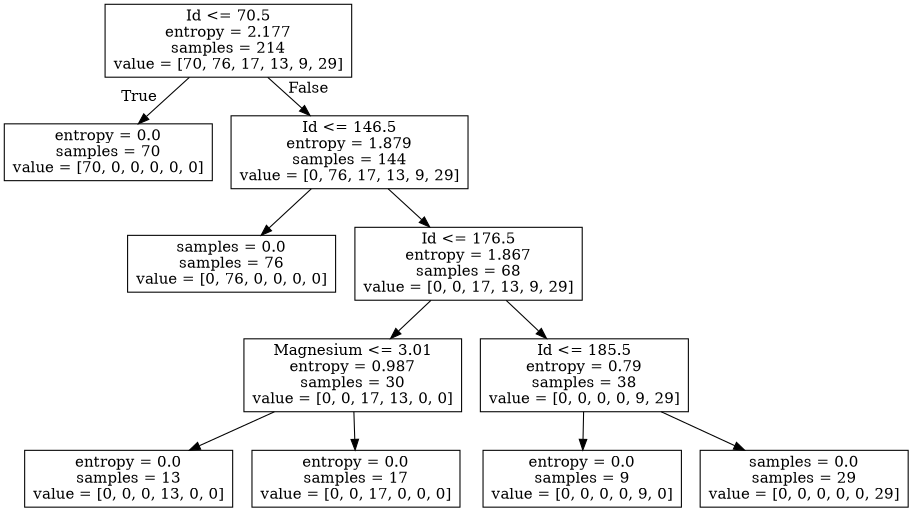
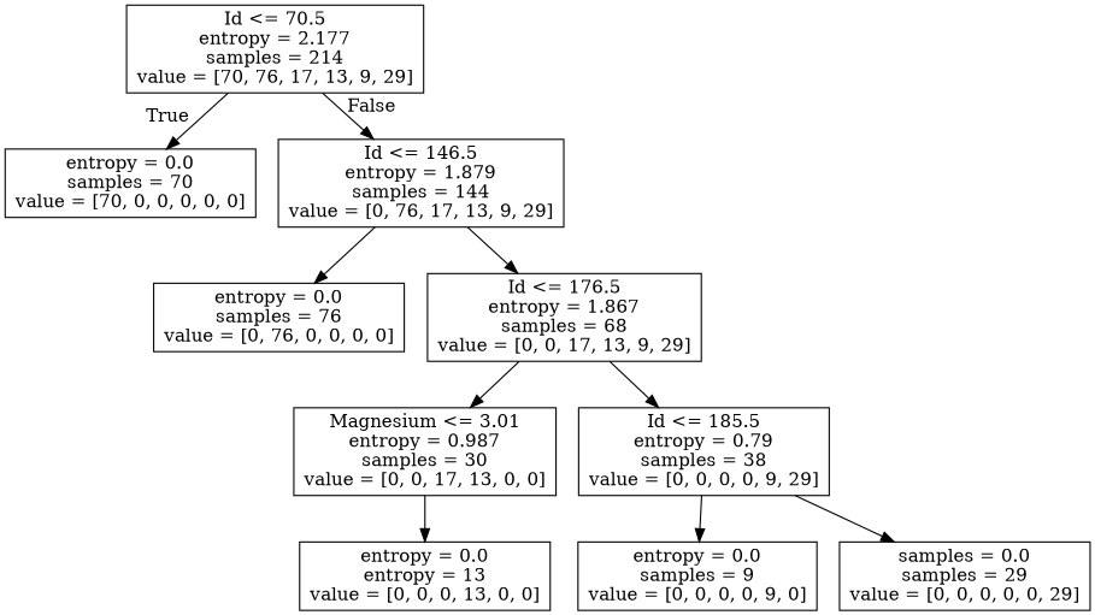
  digraph {
    node [shape=box]
    n1 [label="Id <= 70.5\nentropy = 2.177\nsamples = 214\nvalue = [70, 76, 17, 13, 9, 29]"]
    n2 [label="entropy = 0.0\nsamples = 70\nvalue = [70, 0, 0, 0, 0, 0]"]
    n3 [label="Id <= 146.5\nentropy = 1.879\nsamples = 144\nvalue = [0, 76, 17, 13, 9, 29]"]
-   n4 [label="samples = 0.0\nsamples = 76\nvalue = [0, 76, 0, 0, 0, 0]"]
+   n4 [label="entropy = 0.0\nsamples = 76\nvalue = [0, 76, 0, 0, 0, 0]"]
    n5 [label="Id <= 176.5\nentropy = 1.867\nsamples = 68\nvalue = [0, 0, 17, 13, 9, 29]"]
    n6 [label="Magnesium <= 3.01\nentropy = 0.987\nsamples = 30\nvalue = [0, 0, 17, 13, 0, 0]"]
    n7 [label="Id <= 185.5\nentropy = 0.79\nsamples = 38\nvalue = [0, 0, 0, 0, 9, 29]"]
-   n8 [label="entropy = 0.0\nsamples = 13\nvalue = [0, 0, 0, 13, 0, 0]"]
-   n9 [label="entropy = 0.0\nsamples = 17\nvalue = [0, 0, 17, 0, 0, 0]"]
+   n8 [label="entropy = 0.0\nentropy = 13\nvalue = [0, 0, 0, 13, 0, 0]"]
    n10 [label="entropy = 0.0\nsamples = 9\nvalue = [0, 0, 0, 0, 9, 0]"]
    n11 [label="samples = 0.0\nsamples = 29\nvalue = [0, 0, 0, 0, 0, 29]"]
    n1 -> n2 [headlabel=True labelangle=45 labeldistance=2.5]
    n1 -> n3 [headlabel=False labelangle=-45 labeldistance=2.5]
    n3 -> n4
    n3 -> n5
    n5 -> n6
    n5 -> n7
    n6 -> n8
-   n6 -> n9
    n7 -> n10
    n7 -> n11
  }
